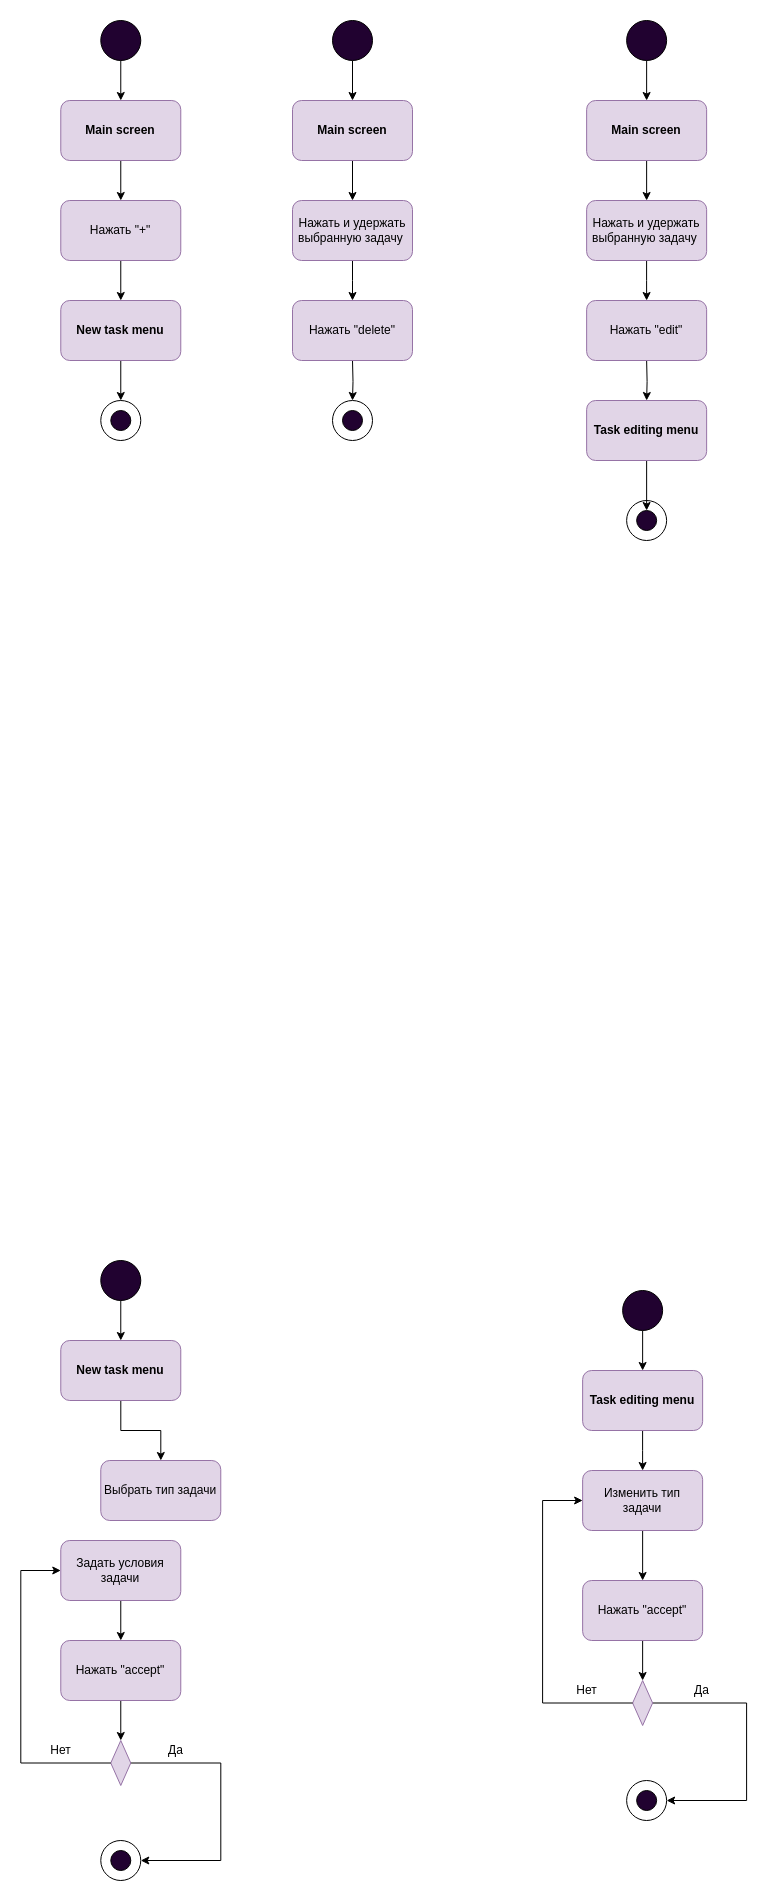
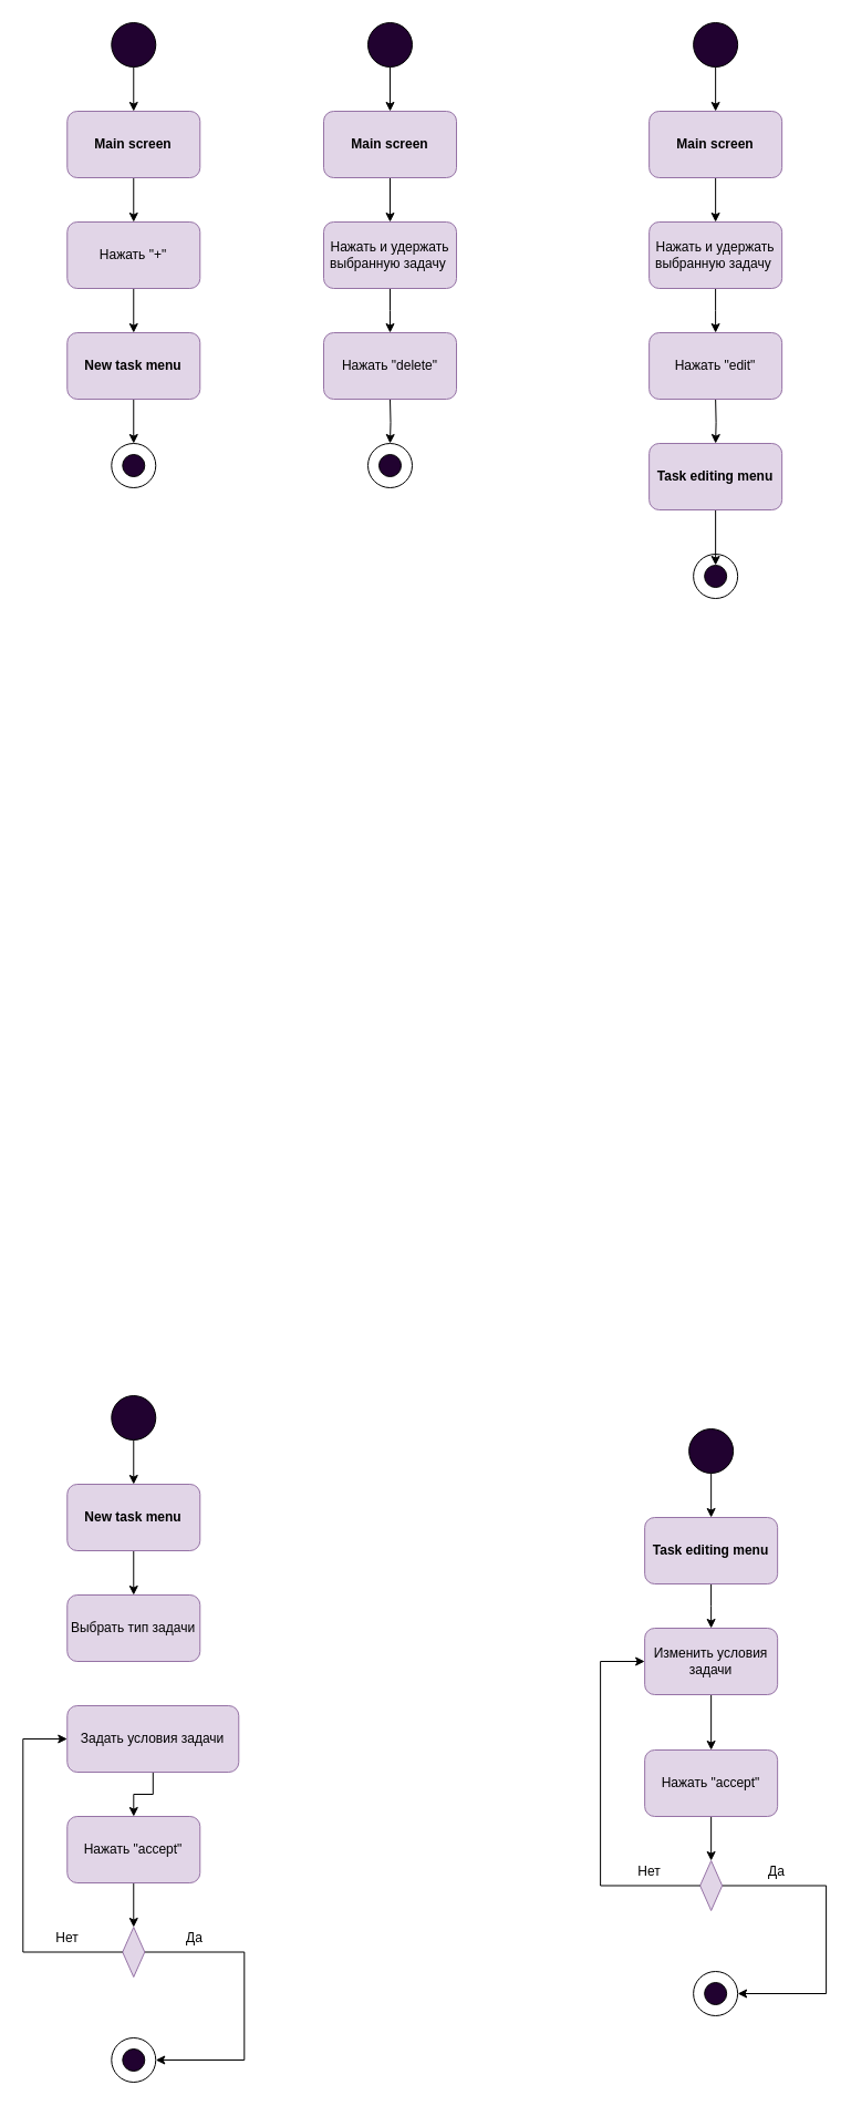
  <mxCell id="0" />
  <mxCell id="1" parent="0" />
  <mxCell id="2" value="" style="edgeStyle=orthogonalEdgeStyle;rounded=0;orthogonalLoop=1;jettySize=auto;html=1;" edge="1" parent="1" source="3" target="7"><mxGeometry relative="1" as="geometry" /></mxCell>
  <mxCell id="3" value="&lt;b&gt;Main screen&lt;/b&gt;" style="rounded=1;whiteSpace=wrap;html=1;fillColor=#e1d5e7;strokeColor=#9673a6;" vertex="1" parent="1"><mxGeometry x="60.28" y="100" width="120" height="60" as="geometry" /></mxCell>
  <mxCell id="4" value="" style="edgeStyle=orthogonalEdgeStyle;rounded=0;orthogonalLoop=1;jettySize=auto;html=1;entryX=0.5;entryY=0;entryDx=0;entryDy=0;" edge="1" parent="1" source="5" target="10"><mxGeometry relative="1" as="geometry" /></mxCell>
  <mxCell id="5" value="&lt;b&gt;New task menu&lt;/b&gt;" style="rounded=1;whiteSpace=wrap;html=1;fillColor=#e1d5e7;strokeColor=#9673a6;" vertex="1" parent="1"><mxGeometry x="60.28" y="300" width="120" height="60" as="geometry" /></mxCell>
  <mxCell id="6" value="" style="edgeStyle=orthogonalEdgeStyle;rounded=0;orthogonalLoop=1;jettySize=auto;html=1;" edge="1" parent="1" source="7" target="5"><mxGeometry relative="1" as="geometry" /></mxCell>
  <mxCell id="7" value="Нажать &quot;+&quot;" style="rounded=1;whiteSpace=wrap;html=1;fillColor=#e1d5e7;strokeColor=#9673a6;" vertex="1" parent="1"><mxGeometry x="60.28" y="200" width="120" height="60" as="geometry" /></mxCell>
  <mxCell id="8" style="edgeStyle=orthogonalEdgeStyle;rounded=0;orthogonalLoop=1;jettySize=auto;html=1;exitX=0.5;exitY=1;exitDx=0;exitDy=0;entryX=0.5;entryY=0;entryDx=0;entryDy=0;" edge="1" parent="1" source="9" target="3"><mxGeometry relative="1" as="geometry" /></mxCell>
  <mxCell id="9" value="" style="ellipse;whiteSpace=wrap;html=1;aspect=fixed;fillColor=#210230;" vertex="1" parent="1"><mxGeometry x="100.28" width="40" height="40" as="geometry" y="20" /></mxCell>
  <mxCell id="10" value="" style="ellipse;whiteSpace=wrap;html=1;aspect=fixed;fillColor=#FFFFFF;" vertex="1" parent="1"><mxGeometry x="100.28" y="400" width="40" height="40" as="geometry" /></mxCell>
  <mxCell id="11" value="" style="ellipse;whiteSpace=wrap;html=1;aspect=fixed;fillColor=#210230;" vertex="1" parent="1"><mxGeometry x="110.28" y="410" width="20" height="20" as="geometry" /></mxCell>
  <mxCell id="12" value="" style="edgeStyle=orthogonalEdgeStyle;rounded=0;orthogonalLoop=1;jettySize=auto;html=1;" edge="1" parent="1" source="13" target="15"><mxGeometry relative="1" as="geometry" /></mxCell>
  <mxCell id="13" value="" style="ellipse;whiteSpace=wrap;html=1;aspect=fixed;fillColor=#210230;" vertex="1" parent="1"><mxGeometry x="100.28" y="1260" width="40" height="40" as="geometry" /></mxCell>
  <mxCell id="14" value="" style="edgeStyle=orthogonalEdgeStyle;rounded=0;orthogonalLoop=1;jettySize=auto;html=1;" edge="1" parent="1" source="15" target="16"><mxGeometry relative="1" as="geometry" /></mxCell>
  <mxCell id="15" value="&lt;b&gt;New task menu&lt;/b&gt;" style="rounded=1;whiteSpace=wrap;html=1;fillColor=#e1d5e7;strokeColor=#9673a6;" vertex="1" parent="1"><mxGeometry x="60.28" y="1340" width="120" height="60" as="geometry" /></mxCell>
- <mxCell id="16" value="Выбрать тип задачи" style="rounded=1;whiteSpace=wrap;html=1;fillColor=#e1d5e7;strokeColor=#9673a6;" vertex="1" parent="1"><mxGeometry x="100.28" y="1460" width="120" height="60" as="geometry" /></mxCell>
+ <mxCell id="16" value="Выбрать тип задачи" style="rounded=1;whiteSpace=wrap;html=1;fillColor=#e1d5e7;strokeColor=#9673a6;" vertex="1" parent="1"><mxGeometry x="60.28" y="1440" width="120" height="60" as="geometry" /></mxCell>
  <mxCell id="17" value="" style="edgeStyle=orthogonalEdgeStyle;rounded=0;orthogonalLoop=1;jettySize=auto;html=1;" edge="1" parent="1" source="18" target="20"><mxGeometry relative="1" as="geometry" /></mxCell>
- <mxCell id="18" value="Задать условия задачи" style="rounded=1;whiteSpace=wrap;html=1;fillColor=#e1d5e7;strokeColor=#9673a6;" vertex="1" parent="1"><mxGeometry x="60.28" y="1540" width="120" height="60" as="geometry" /></mxCell>
+ <mxCell id="18" value="Задать условия задачи" style="rounded=1;whiteSpace=wrap;html=1;fillColor=#e1d5e7;strokeColor=#9673a6;" vertex="1" parent="1"><mxGeometry x="60.28" y="1540" width="155" height="60" as="geometry" /></mxCell>
  <mxCell id="19" value="" style="edgeStyle=orthogonalEdgeStyle;rounded=0;orthogonalLoop=1;jettySize=auto;html=1;" edge="1" parent="1" source="20" target="22"><mxGeometry relative="1" as="geometry" /></mxCell>
  <mxCell id="20" value="&lt;span&gt;Нажать &quot;accept&quot;&lt;/span&gt;" style="whiteSpace=wrap;html=1;rounded=1;strokeColor=#9673a6;fillColor=#e1d5e7;" vertex="1" parent="1"><mxGeometry x="60.28" y="1640" width="120" height="60" as="geometry" /></mxCell>
  <mxCell id="21" style="edgeStyle=orthogonalEdgeStyle;rounded=0;orthogonalLoop=1;jettySize=auto;html=1;exitX=1;exitY=0.5;exitDx=0;exitDy=0;entryX=1;entryY=0.5;entryDx=0;entryDy=0;" edge="1" parent="1" source="22" target="23"><mxGeometry relative="1" as="geometry"><mxPoint x="270.28" y="1840" as="targetPoint" /><Array as="points"><mxPoint x="220.28" y="1763" /><mxPoint x="220.28" y="1860" /></Array></mxGeometry></mxCell>
  <mxCell id="22" value="" style="rhombus;whiteSpace=wrap;html=1;fillColor=#e1d5e7;strokeColor=#9673a6;" vertex="1" parent="1"><mxGeometry x="110.28" y="1740" width="20" height="45" as="geometry" /></mxCell>
  <mxCell id="23" value="" style="ellipse;whiteSpace=wrap;html=1;aspect=fixed;fillColor=#FFFFFF;" vertex="1" parent="1"><mxGeometry x="100.28" y="1840" width="40" height="40" as="geometry" /></mxCell>
  <mxCell id="24" value="" style="ellipse;whiteSpace=wrap;html=1;aspect=fixed;fillColor=#210230;" vertex="1" parent="1"><mxGeometry x="110.28" y="1850" width="20" height="20" as="geometry" /></mxCell>
  <mxCell id="25" style="edgeStyle=orthogonalEdgeStyle;rounded=0;orthogonalLoop=1;jettySize=auto;html=1;exitX=0;exitY=0.5;exitDx=0;exitDy=0;entryX=0;entryY=0.5;entryDx=0;entryDy=0;" edge="1" parent="1" source="22" target="18"><mxGeometry relative="1" as="geometry"><mxPoint x="60.28" y="1580" as="targetPoint" /><mxPoint x="140.28" y="1772.5" as="sourcePoint" /><Array as="points"><mxPoint x="20.28" y="1763" /><mxPoint x="20.28" y="1570" /></Array></mxGeometry></mxCell>
  <mxCell id="26" value="Нет" style="text;html=1;align=center;verticalAlign=middle;resizable=0;points=[];autosize=1;" vertex="1" parent="1"><mxGeometry x="40.28" y="1740" width="40" height="20" as="geometry" /></mxCell>
  <mxCell id="27" value="Да" style="text;html=1;align=center;verticalAlign=middle;resizable=0;points=[];autosize=1;" vertex="1" parent="1"><mxGeometry x="160.28" y="1740" width="30" height="20" as="geometry" /></mxCell>
  <mxCell id="28" value="" style="edgeStyle=orthogonalEdgeStyle;rounded=0;orthogonalLoop=1;jettySize=auto;html=1;" edge="1" parent="1" source="29" target="32"><mxGeometry relative="1" as="geometry" /></mxCell>
  <mxCell id="29" value="&lt;b&gt;Main screen&lt;/b&gt;" style="rounded=1;whiteSpace=wrap;html=1;fillColor=#e1d5e7;strokeColor=#9673a6;" vertex="1" parent="1"><mxGeometry x="292" y="100" width="120" height="60" as="geometry" /></mxCell>
  <mxCell id="30" value="" style="edgeStyle=orthogonalEdgeStyle;rounded=0;orthogonalLoop=1;jettySize=auto;html=1;entryX=0.5;entryY=0;entryDx=0;entryDy=0;" edge="1" parent="1" target="35"><mxGeometry relative="1" as="geometry"><mxPoint x="352" y="360" as="sourcePoint" /></mxGeometry></mxCell>
  <mxCell id="31" value="" style="edgeStyle=orthogonalEdgeStyle;rounded=0;orthogonalLoop=1;jettySize=auto;html=1;" edge="1" parent="1" source="32"><mxGeometry relative="1" as="geometry"><mxPoint x="352" y="300" as="targetPoint" /></mxGeometry></mxCell>
  <mxCell id="32" value="Нажать и удержать&lt;br&gt;выбранную задачу&amp;nbsp;" style="rounded=1;whiteSpace=wrap;html=1;fillColor=#e1d5e7;strokeColor=#9673a6;" vertex="1" parent="1"><mxGeometry x="292" y="200" width="120" height="60" as="geometry" /></mxCell>
  <mxCell id="33" style="edgeStyle=orthogonalEdgeStyle;rounded=0;orthogonalLoop=1;jettySize=auto;html=1;exitX=0.5;exitY=1;exitDx=0;exitDy=0;entryX=0.5;entryY=0;entryDx=0;entryDy=0;" edge="1" parent="1" source="34" target="29"><mxGeometry relative="1" as="geometry" /></mxCell>
  <mxCell id="34" value="" style="ellipse;whiteSpace=wrap;html=1;aspect=fixed;fillColor=#210230;" vertex="1" parent="1"><mxGeometry x="332" width="40" height="40" as="geometry" y="20" /></mxCell>
  <mxCell id="35" value="" style="ellipse;whiteSpace=wrap;html=1;aspect=fixed;fillColor=#FFFFFF;" vertex="1" parent="1"><mxGeometry x="332" y="400" width="40" height="40" as="geometry" /></mxCell>
  <mxCell id="36" value="" style="ellipse;whiteSpace=wrap;html=1;aspect=fixed;fillColor=#210230;" vertex="1" parent="1"><mxGeometry x="342" y="410" width="20" height="20" as="geometry" /></mxCell>
  <mxCell id="37" value="Нажать &quot;delete&quot;" style="rounded=1;whiteSpace=wrap;html=1;fillColor=#e1d5e7;strokeColor=#9673a6;" vertex="1" parent="1"><mxGeometry x="292" y="300" width="120" height="60" as="geometry" /></mxCell>
  <mxCell id="38" value="" style="edgeStyle=orthogonalEdgeStyle;rounded=0;orthogonalLoop=1;jettySize=auto;html=1;" edge="1" parent="1" source="39" target="42"><mxGeometry relative="1" as="geometry" /></mxCell>
  <mxCell id="39" value="&lt;b&gt;Main screen&lt;/b&gt;" style="rounded=1;whiteSpace=wrap;html=1;fillColor=#e1d5e7;strokeColor=#9673a6;" vertex="1" parent="1"><mxGeometry x="586.13" y="100" width="120" height="60" as="geometry" /></mxCell>
  <mxCell id="40" value="" style="edgeStyle=orthogonalEdgeStyle;rounded=0;orthogonalLoop=1;jettySize=auto;html=1;entryX=0.5;entryY=0;entryDx=0;entryDy=0;" edge="1" parent="1" target="49"><mxGeometry relative="1" as="geometry"><mxPoint x="646.13" y="360" as="sourcePoint" /></mxGeometry></mxCell>
  <mxCell id="41" value="" style="edgeStyle=orthogonalEdgeStyle;rounded=0;orthogonalLoop=1;jettySize=auto;html=1;" edge="1" parent="1" source="42"><mxGeometry relative="1" as="geometry"><mxPoint x="646.13" y="300" as="targetPoint" /></mxGeometry></mxCell>
  <mxCell id="42" value="Нажать и удержать&lt;br&gt;выбранную задачу&amp;nbsp;" style="rounded=1;whiteSpace=wrap;html=1;fillColor=#e1d5e7;strokeColor=#9673a6;" vertex="1" parent="1"><mxGeometry x="586.13" y="200" width="120" height="60" as="geometry" /></mxCell>
  <mxCell id="43" style="edgeStyle=orthogonalEdgeStyle;rounded=0;orthogonalLoop=1;jettySize=auto;html=1;exitX=0.5;exitY=1;exitDx=0;exitDy=0;entryX=0.5;entryY=0;entryDx=0;entryDy=0;" edge="1" parent="1" source="44" target="39"><mxGeometry relative="1" as="geometry" /></mxCell>
  <mxCell id="44" value="" style="ellipse;whiteSpace=wrap;html=1;aspect=fixed;fillColor=#210230;" vertex="1" parent="1"><mxGeometry x="626.13" width="40" height="40" as="geometry" y="20" /></mxCell>
  <mxCell id="45" value="" style="ellipse;whiteSpace=wrap;html=1;aspect=fixed;fillColor=#FFFFFF;" vertex="1" parent="1"><mxGeometry x="626.13" y="500" width="40" height="40" as="geometry" /></mxCell>
  <mxCell id="46" value="" style="ellipse;whiteSpace=wrap;html=1;aspect=fixed;fillColor=#210230;" vertex="1" parent="1"><mxGeometry x="636.13" y="510" width="20" height="20" as="geometry" /></mxCell>
  <mxCell id="47" value="Нажать &quot;edit&quot;" style="rounded=1;whiteSpace=wrap;html=1;fillColor=#e1d5e7;strokeColor=#9673a6;" vertex="1" parent="1"><mxGeometry x="586.13" y="300" width="120" height="60" as="geometry" /></mxCell>
  <mxCell id="48" value="" style="edgeStyle=orthogonalEdgeStyle;rounded=0;orthogonalLoop=1;jettySize=auto;html=1;" edge="1" parent="1" source="49" target="46"><mxGeometry relative="1" as="geometry" /></mxCell>
  <mxCell id="49" value="&lt;b&gt;Task editing menu&lt;/b&gt;" style="rounded=1;whiteSpace=wrap;html=1;fillColor=#e1d5e7;strokeColor=#9673a6;" vertex="1" parent="1"><mxGeometry x="586.13" y="400" width="120" height="60" as="geometry" /></mxCell>
  <mxCell id="50" value="" style="edgeStyle=orthogonalEdgeStyle;rounded=0;orthogonalLoop=1;jettySize=auto;html=1;" edge="1" parent="1" source="51" target="53"><mxGeometry relative="1" as="geometry" /></mxCell>
  <mxCell id="51" value="" style="ellipse;whiteSpace=wrap;html=1;aspect=fixed;fillColor=#210230;" vertex="1" parent="1"><mxGeometry x="622.13" y="1290" width="40" height="40" as="geometry" /></mxCell>
  <mxCell id="52" value="" style="edgeStyle=orthogonalEdgeStyle;rounded=0;orthogonalLoop=1;jettySize=auto;html=1;" edge="1" parent="1" source="53"><mxGeometry relative="1" as="geometry"><mxPoint x="642.13" y="1470" as="targetPoint" /></mxGeometry></mxCell>
  <mxCell id="53" value="&lt;b&gt;Task editing menu&lt;/b&gt;" style="rounded=1;whiteSpace=wrap;html=1;fillColor=#e1d5e7;strokeColor=#9673a6;" vertex="1" parent="1"><mxGeometry x="582.13" y="1370" width="120" height="60" as="geometry" /></mxCell>
  <mxCell id="54" value="" style="edgeStyle=orthogonalEdgeStyle;rounded=0;orthogonalLoop=1;jettySize=auto;html=1;" edge="1" parent="1" source="55" target="57"><mxGeometry relative="1" as="geometry" /></mxCell>
- <mxCell id="55" value="Изменить тип задачи" style="rounded=1;whiteSpace=wrap;html=1;fillColor=#e1d5e7;strokeColor=#9673a6;" vertex="1" parent="1"><mxGeometry x="582.13" y="1470" width="120" height="60" as="geometry" /></mxCell>
+ <mxCell id="55" value="Изменить условия задачи" style="rounded=1;whiteSpace=wrap;html=1;fillColor=#e1d5e7;strokeColor=#9673a6;" vertex="1" parent="1"><mxGeometry x="582.13" y="1470" width="120" height="60" as="geometry" /></mxCell>
  <mxCell id="56" value="" style="edgeStyle=orthogonalEdgeStyle;rounded=0;orthogonalLoop=1;jettySize=auto;html=1;" edge="1" parent="1" source="57" target="59"><mxGeometry relative="1" as="geometry" /></mxCell>
  <mxCell id="57" value="&lt;span&gt;Нажать &quot;accept&quot;&lt;/span&gt;" style="whiteSpace=wrap;html=1;rounded=1;strokeColor=#9673a6;fillColor=#e1d5e7;" vertex="1" parent="1"><mxGeometry x="582.13" y="1580" width="120" height="60" as="geometry" /></mxCell>
  <mxCell id="58" style="edgeStyle=orthogonalEdgeStyle;rounded=0;orthogonalLoop=1;jettySize=auto;html=1;exitX=1;exitY=0.5;exitDx=0;exitDy=0;entryX=1;entryY=0.5;entryDx=0;entryDy=0;" edge="1" parent="1" source="59" target="60"><mxGeometry relative="1" as="geometry"><mxPoint x="796.13" y="1780" as="targetPoint" /><Array as="points"><mxPoint x="746.13" y="1703" /><mxPoint x="746.13" y="1800" /></Array></mxGeometry></mxCell>
  <mxCell id="59" value="" style="rhombus;whiteSpace=wrap;html=1;fillColor=#e1d5e7;strokeColor=#9673a6;" vertex="1" parent="1"><mxGeometry x="632.13" y="1680" width="20" height="45" as="geometry" /></mxCell>
  <mxCell id="60" value="" style="ellipse;whiteSpace=wrap;html=1;aspect=fixed;fillColor=#FFFFFF;" vertex="1" parent="1"><mxGeometry x="626.13" y="1780" width="40" height="40" as="geometry" /></mxCell>
  <mxCell id="61" value="" style="ellipse;whiteSpace=wrap;html=1;aspect=fixed;fillColor=#210230;" vertex="1" parent="1"><mxGeometry x="636.13" y="1790" width="20" height="20" as="geometry" /></mxCell>
  <mxCell id="62" style="edgeStyle=orthogonalEdgeStyle;rounded=0;orthogonalLoop=1;jettySize=auto;html=1;exitX=0;exitY=0.5;exitDx=0;exitDy=0;" edge="1" parent="1" source="59"><mxGeometry relative="1" as="geometry"><mxPoint x="582.13" y="1500" as="targetPoint" /><mxPoint x="636.13" y="1735.5" as="sourcePoint" /><Array as="points"><mxPoint x="542.13" y="1703" /><mxPoint x="542.13" y="1500" /><mxPoint x="582.13" y="1500" /></Array></mxGeometry></mxCell>
  <mxCell id="63" value="Нет" style="text;html=1;align=center;verticalAlign=middle;resizable=0;points=[];autosize=1;" vertex="1" parent="1"><mxGeometry x="566.13" y="1680" width="40" height="20" as="geometry" /></mxCell>
  <mxCell id="64" value="Да" style="text;html=1;align=center;verticalAlign=middle;resizable=0;points=[];autosize=1;" vertex="1" parent="1"><mxGeometry x="686.13" y="1680" width="30" height="20" as="geometry" /></mxCell>
